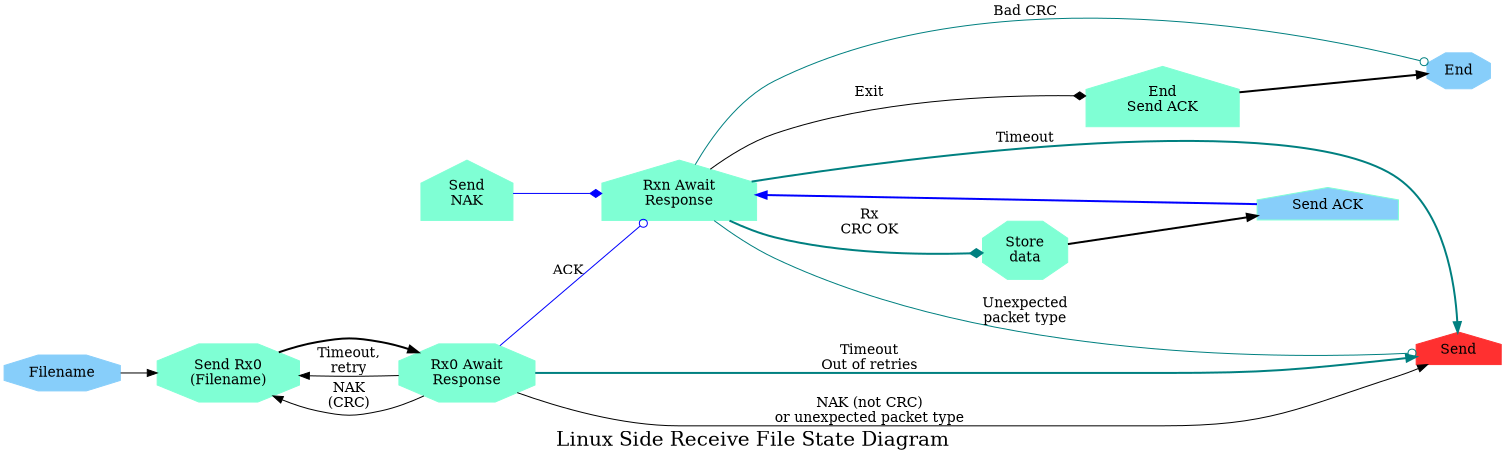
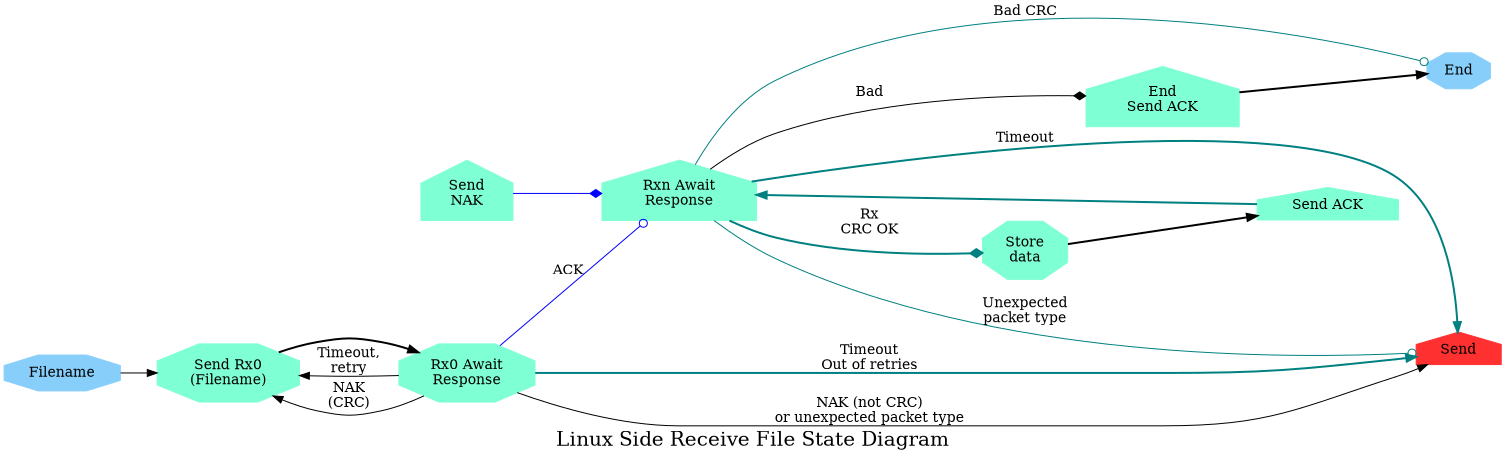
  digraph {
    fontsize=20
    label="Linux Side Receive File State Diagram"
    rankdir=LR
    node [color=aquamarine shape=octagon style=filled]
    edge [arrowhead=normal color=black style=solid]
    n1 [color=lightskyblue label=Filename]
    End [color=lightskyblue]
    n3 [color=firebrick1 label=Send shape=house]
    "Send Rx0\n(Filename)"
    "Rx0 Await\nResponse"
    "Rxn Await\nResponse" [shape=house]
    "Store\ndata"
    "End\nSend ACK" [shape=house]
-   "Send ACK" [shape=house fillcolor=lightskyblue]
+   "Send ACK" [shape=house]
    "Send\nNAK" [shape=house]
    subgraph sub_1 {
      rank=source
      n1
    }
    subgraph sub_2 {
      rank=sink
      End
      n3
    }
    n1 -> "Send Rx0\n(Filename)"
    "Send Rx0\n(Filename)" -> "Rx0 Await\nResponse" [style=bold]
    "Rx0 Await\nResponse" -> n3 [color=teal label="Timeout\nOut of retries" style=bold]
    "Rx0 Await\nResponse" -> n3 [label="NAK (not CRC)\nor unexpected packet type"]
    "Rx0 Await\nResponse" -> "Send Rx0\n(Filename)" [label="Timeout,\nretry"]
    "Rx0 Await\nResponse" -> "Send Rx0\n(Filename)" [label="NAK\n(CRC)"]
    "Rx0 Await\nResponse" -> "Rxn Await\nResponse" [arrowhead=odot color=blue label=ACK]
    "Rxn Await\nResponse" -> End [arrowhead=odot color=teal label="Bad CRC"]
    "Rxn Await\nResponse" -> n3 [color=teal label=Timeout style=bold]
    "Rxn Await\nResponse" -> n3 [arrowhead=odot color=teal label="Unexpected\npacket type"]
    "Rxn Await\nResponse" -> "Store\ndata" [arrowhead=diamond color=teal label="Rx\nCRC OK" style=bold]
-   "Rxn Await\nResponse" -> "End\nSend ACK" [arrowhead=diamond label=Exit]
+   "Rxn Await\nResponse" -> "End\nSend ACK" [arrowhead=diamond label=Bad]
    "Store\ndata" -> "Send ACK" [style=bold]
    "End\nSend ACK" -> End [style=bold]
-   "Send ACK" -> "Rxn Await\nResponse" [color=blue style=bold]
+   "Send ACK" -> "Rxn Await\nResponse" [color=teal style=bold]
    "Send\nNAK" -> "Rxn Await\nResponse" [arrowhead=diamond color=blue]
  }
